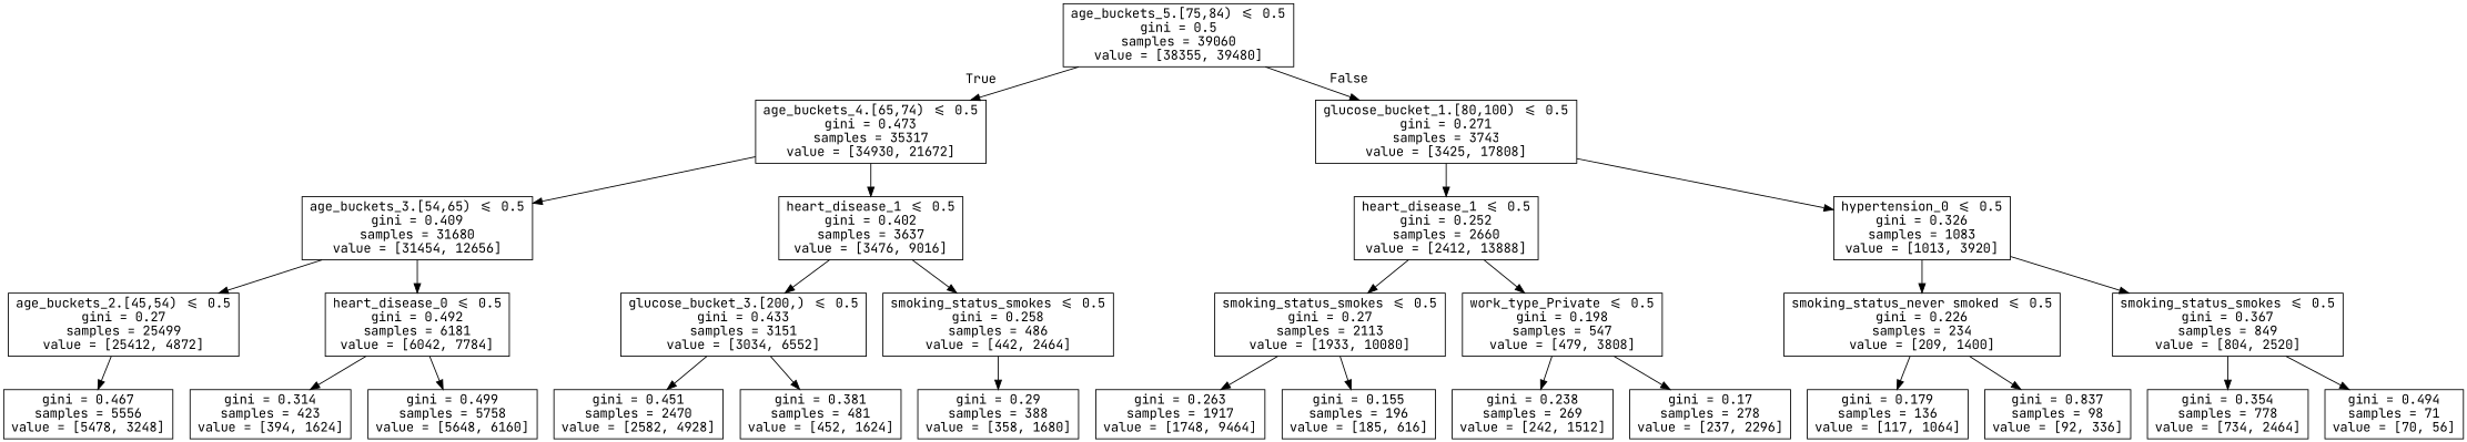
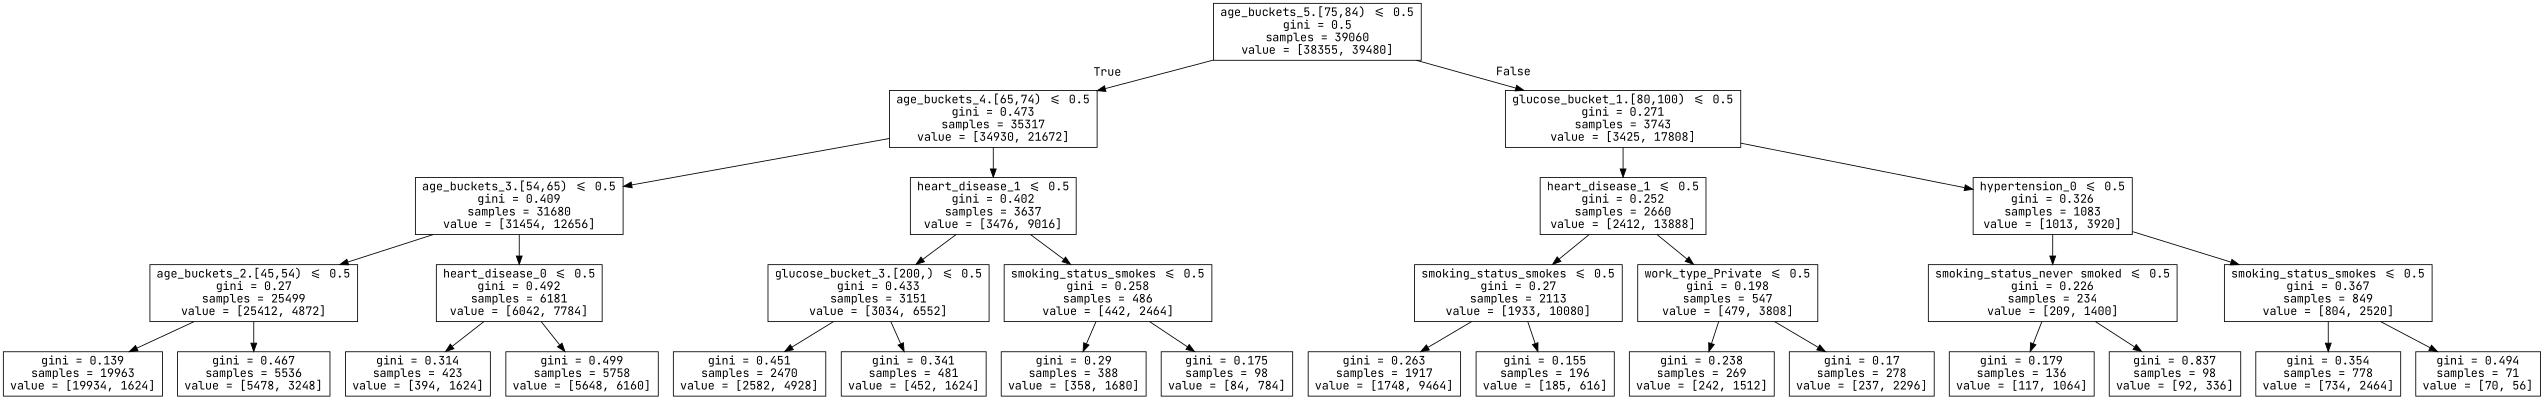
  digraph {
    fontname="JetBrains Mono"
    node [fontname="JetBrains Mono" shape=box]
    edge [fontname="JetBrains Mono"]
    n1 [label="age_buckets_5.[75,84) <= 0.5\ngini = 0.5\nsamples = 39060\nvalue = [38355, 39480]"]
    n2 [label="age_buckets_4.[65,74) <= 0.5\ngini = 0.473\nsamples = 35317\nvalue = [34930, 21672]"]
    n3 [label="glucose_bucket_1.[80,100) <= 0.5\ngini = 0.271\nsamples = 3743\nvalue = [3425, 17808]"]
    n4 [label="age_buckets_3.[54,65) <= 0.5\ngini = 0.409\nsamples = 31680\nvalue = [31454, 12656]"]
    n5 [label="heart_disease_1 <= 0.5\ngini = 0.402\nsamples = 3637\nvalue = [3476, 9016]"]
    n6 [label="heart_disease_1 <= 0.5\ngini = 0.252\nsamples = 2660\nvalue = [2412, 13888]"]
    n7 [label="hypertension_0 <= 0.5\ngini = 0.326\nsamples = 1083\nvalue = [1013, 3920]"]
    n8 [label="age_buckets_2.[45,54) <= 0.5\ngini = 0.27\nsamples = 25499\nvalue = [25412, 4872]"]
    n9 [label="heart_disease_0 <= 0.5\ngini = 0.492\nsamples = 6181\nvalue = [6042, 7784]"]
    n10 [label="glucose_bucket_3.[200,) <= 0.5\ngini = 0.433\nsamples = 3151\nvalue = [3034, 6552]"]
    n11 [label="smoking_status_smokes <= 0.5\ngini = 0.258\nsamples = 486\nvalue = [442, 2464]"]
-   n13 [label="gini = 0.467\nsamples = 5556\nvalue = [5478, 3248]"]
+   n12 [label="gini = 0.139\nsamples = 19963\nvalue = [19934, 1624]"]
+   n13 [label="gini = 0.467\nsamples = 5536\nvalue = [5478, 3248]"]
    n14 [label="gini = 0.314\nsamples = 423\nvalue = [394, 1624]"]
    n15 [label="gini = 0.499\nsamples = 5758\nvalue = [5648, 6160]"]
    n16 [label="gini = 0.451\nsamples = 2470\nvalue = [2582, 4928]"]
-   n17 [label="gini = 0.381\nsamples = 481\nvalue = [452, 1624]"]
+   n17 [label="gini = 0.341\nsamples = 481\nvalue = [452, 1624]"]
    n18 [label="gini = 0.29\nsamples = 388\nvalue = [358, 1680]"]
+   n19 [label="gini = 0.175\nsamples = 98\nvalue = [84, 784]"]
    n20 [label="smoking_status_smokes <= 0.5\ngini = 0.27\nsamples = 2113\nvalue = [1933, 10080]"]
    n21 [label="work_type_Private <= 0.5\ngini = 0.198\nsamples = 547\nvalue = [479, 3808]"]
    n22 [label="smoking_status_never smoked <= 0.5\ngini = 0.226\nsamples = 234\nvalue = [209, 1400]"]
    n23 [label="smoking_status_smokes <= 0.5\ngini = 0.367\nsamples = 849\nvalue = [804, 2520]"]
    n24 [label="gini = 0.263\nsamples = 1917\nvalue = [1748, 9464]"]
    n25 [label="gini = 0.155\nsamples = 196\nvalue = [185, 616]"]
    n26 [label="gini = 0.238\nsamples = 269\nvalue = [242, 1512]"]
    n27 [label="gini = 0.17\nsamples = 278\nvalue = [237, 2296]"]
    n28 [label="gini = 0.179\nsamples = 136\nvalue = [117, 1064]"]
    n29 [label="gini = 0.837\nsamples = 98\nvalue = [92, 336]"]
    n30 [label="gini = 0.354\nsamples = 778\nvalue = [734, 2464]"]
    n31 [label="gini = 0.494\nsamples = 71\nvalue = [70, 56]"]
    n1 -> n2 [headlabel=True labelangle=45 labeldistance=2.5]
    n1 -> n3 [headlabel=False labelangle=-45 labeldistance=2.5]
    n2 -> n4
    n2 -> n5
    n3 -> n6
    n3 -> n7
    n4 -> n8
    n4 -> n9
    n5 -> n10
    n5 -> n11
    n6 -> n20
    n6 -> n21
    n7 -> n22
    n7 -> n23
+   n8 -> n12
    n8 -> n13
    n9 -> n14
    n9 -> n15
    n10 -> n16
    n10 -> n17
    n11 -> n18
+   n11 -> n19
    n20 -> n24
    n20 -> n25
    n21 -> n26
    n21 -> n27
    n22 -> n28
    n22 -> n29
    n23 -> n30
    n23 -> n31
  }
